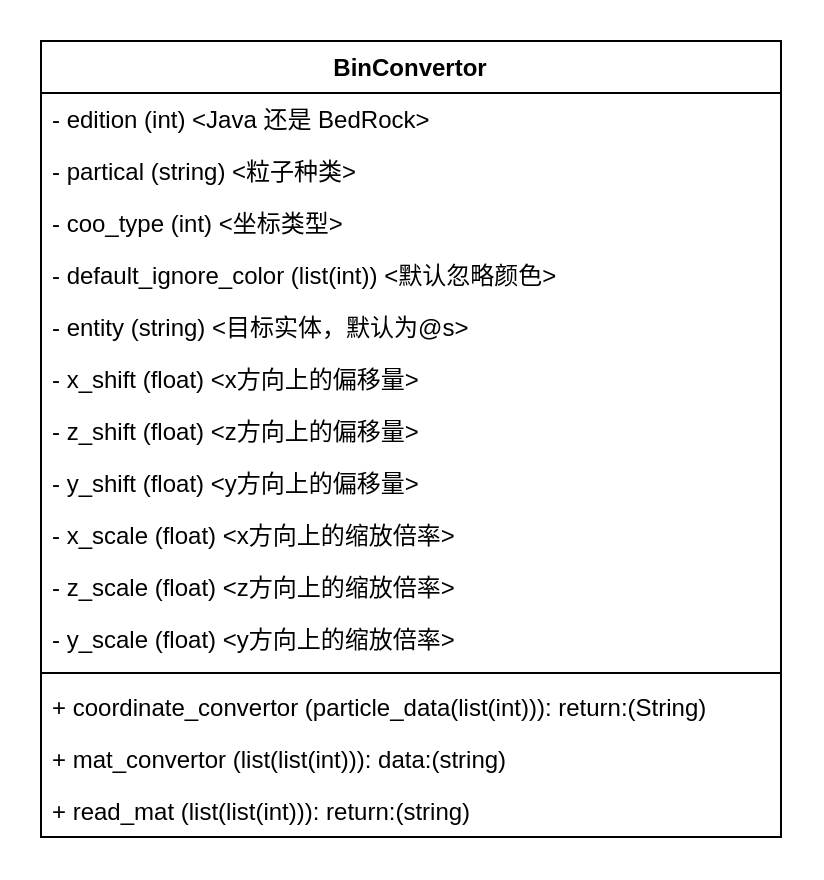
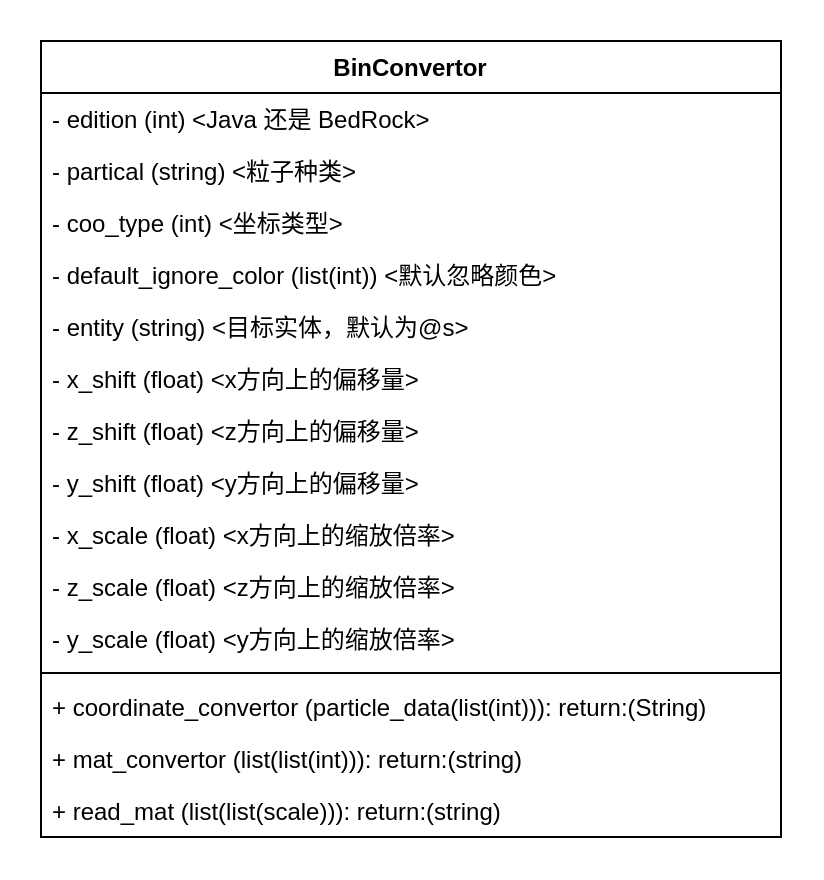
  <mxCell id="0" />
  <mxCell id="1" parent="0" />
  <mxCell id="2" value="BinConvertor" style="swimlane;fontStyle=1;align=center;verticalAlign=top;childLayout=stackLayout;horizontal=1;startSize=26;horizontalStack=0;resizeParent=1;resizeParentMax=0;resizeLast=0;collapsible=1;marginBottom=0;" vertex="1" parent="1"><mxGeometry x="20" y="20" width="370" height="398" as="geometry" /></mxCell>
  <mxCell id="3" value="- edition (int) &lt;Java 还是 BedRock&gt;" style="text;strokeColor=none;fillColor=none;align=left;verticalAlign=top;spacingLeft=4;spacingRight=4;overflow=hidden;rotatable=0;points=[[0,0.5],[1,0.5]];portConstraint=eastwest;" vertex="1" parent="2"><mxGeometry y="26" width="370" height="26" as="geometry" /></mxCell>
  <mxCell id="4" value="- partical (string) &lt;粒子种类&gt;" style="text;strokeColor=none;fillColor=none;align=left;verticalAlign=top;spacingLeft=4;spacingRight=4;overflow=hidden;rotatable=0;points=[[0,0.5],[1,0.5]];portConstraint=eastwest;" vertex="1" parent="2"><mxGeometry y="52" width="370" height="26" as="geometry" /></mxCell>
  <mxCell id="5" value="- coo_type (int) &lt;坐标类型&gt;" style="text;strokeColor=none;fillColor=none;align=left;verticalAlign=top;spacingLeft=4;spacingRight=4;overflow=hidden;rotatable=0;points=[[0,0.5],[1,0.5]];portConstraint=eastwest;" vertex="1" parent="2"><mxGeometry y="78" width="370" height="26" as="geometry" /></mxCell>
  <mxCell id="6" value="- default_ignore_color (list(int)) &lt;默认忽略颜色&gt;" style="text;strokeColor=none;fillColor=none;align=left;verticalAlign=top;spacingLeft=4;spacingRight=4;overflow=hidden;rotatable=0;points=[[0,0.5],[1,0.5]];portConstraint=eastwest;" vertex="1" parent="2"><mxGeometry y="104" width="370" height="26" as="geometry" /></mxCell>
  <mxCell id="7" value="- entity (string) &lt;目标实体，默认为@s&gt;" style="text;strokeColor=none;fillColor=none;align=left;verticalAlign=top;spacingLeft=4;spacingRight=4;overflow=hidden;rotatable=0;points=[[0,0.5],[1,0.5]];portConstraint=eastwest;" vertex="1" parent="2"><mxGeometry y="130" width="370" height="26" as="geometry" /></mxCell>
  <mxCell id="8" value="- x_shift (float) &lt;x方向上的偏移量&gt;" style="text;strokeColor=none;fillColor=none;align=left;verticalAlign=top;spacingLeft=4;spacingRight=4;overflow=hidden;rotatable=0;points=[[0,0.5],[1,0.5]];portConstraint=eastwest;" vertex="1" parent="2"><mxGeometry y="156" width="370" height="26" as="geometry" /></mxCell>
  <mxCell id="9" value="- z_shift (float) &lt;z方向上的偏移量&gt;" style="text;strokeColor=none;fillColor=none;align=left;verticalAlign=top;spacingLeft=4;spacingRight=4;overflow=hidden;rotatable=0;points=[[0,0.5],[1,0.5]];portConstraint=eastwest;" vertex="1" parent="2"><mxGeometry y="182" width="370" height="26" as="geometry" /></mxCell>
  <mxCell id="10" value="- y_shift (float) &lt;y方向上的偏移量&gt;" style="text;strokeColor=none;fillColor=none;align=left;verticalAlign=top;spacingLeft=4;spacingRight=4;overflow=hidden;rotatable=0;points=[[0,0.5],[1,0.5]];portConstraint=eastwest;" vertex="1" parent="2"><mxGeometry y="208" width="370" height="26" as="geometry" /></mxCell>
  <mxCell id="11" value="- x_scale (float) &lt;x方向上的缩放倍率&gt;" style="text;strokeColor=none;fillColor=none;align=left;verticalAlign=top;spacingLeft=4;spacingRight=4;overflow=hidden;rotatable=0;points=[[0,0.5],[1,0.5]];portConstraint=eastwest;" vertex="1" parent="2"><mxGeometry y="234" width="370" height="26" as="geometry" /></mxCell>
  <mxCell id="12" value="- z_scale (float) &lt;z方向上的缩放倍率&gt;" style="text;strokeColor=none;fillColor=none;align=left;verticalAlign=top;spacingLeft=4;spacingRight=4;overflow=hidden;rotatable=0;points=[[0,0.5],[1,0.5]];portConstraint=eastwest;" vertex="1" parent="2"><mxGeometry y="260" width="370" height="26" as="geometry" /></mxCell>
  <mxCell id="13" value="- y_scale (float) &lt;y方向上的缩放倍率&gt;" style="text;strokeColor=none;fillColor=none;align=left;verticalAlign=top;spacingLeft=4;spacingRight=4;overflow=hidden;rotatable=0;points=[[0,0.5],[1,0.5]];portConstraint=eastwest;" vertex="1" parent="2"><mxGeometry y="286" width="370" height="26" as="geometry" /></mxCell>
  <mxCell id="14" value="" style="line;strokeWidth=1;fillColor=none;align=left;verticalAlign=middle;spacingTop=-1;spacingLeft=3;spacingRight=3;rotatable=0;labelPosition=right;points=[];portConstraint=eastwest;strokeColor=inherit;" vertex="1" parent="2"><mxGeometry y="312" width="370" height="8" as="geometry" /></mxCell>
  <mxCell id="15" value="+ coordinate_convertor (particle_data(list(int))): return:(String)" style="text;strokeColor=none;fillColor=none;align=left;verticalAlign=top;spacingLeft=4;spacingRight=4;overflow=hidden;rotatable=0;points=[[0,0.5],[1,0.5]];portConstraint=eastwest;" vertex="1" parent="2"><mxGeometry y="320" width="370" height="26" as="geometry" /></mxCell>
- <mxCell id="16" value="+ mat_convertor (list(list(int))): data:(string)" style="text;strokeColor=none;fillColor=none;align=left;verticalAlign=top;spacingLeft=4;spacingRight=4;overflow=hidden;rotatable=0;points=[[0,0.5],[1,0.5]];portConstraint=eastwest;" vertex="1" parent="2"><mxGeometry y="346" width="370" height="26" as="geometry" /></mxCell>
- <mxCell id="17" value="+ read_mat (list(list(int))): return:(string)" style="text;strokeColor=none;fillColor=none;align=left;verticalAlign=top;spacingLeft=4;spacingRight=4;overflow=hidden;rotatable=0;points=[[0,0.5],[1,0.5]];portConstraint=eastwest;" vertex="1" parent="2"><mxGeometry y="372" width="370" height="26" as="geometry" /></mxCell>
+ <mxCell id="16" value="+ mat_convertor (list(list(int))): return:(string)" style="text;strokeColor=none;fillColor=none;align=left;verticalAlign=top;spacingLeft=4;spacingRight=4;overflow=hidden;rotatable=0;points=[[0,0.5],[1,0.5]];portConstraint=eastwest;" vertex="1" parent="2"><mxGeometry y="346" width="370" height="26" as="geometry" /></mxCell>
+ <mxCell id="17" value="+ read_mat (list(list(scale))): return:(string)" style="text;strokeColor=none;fillColor=none;align=left;verticalAlign=top;spacingLeft=4;spacingRight=4;overflow=hidden;rotatable=0;points=[[0,0.5],[1,0.5]];portConstraint=eastwest;" vertex="1" parent="2"><mxGeometry y="372" width="370" height="26" as="geometry" /></mxCell>
